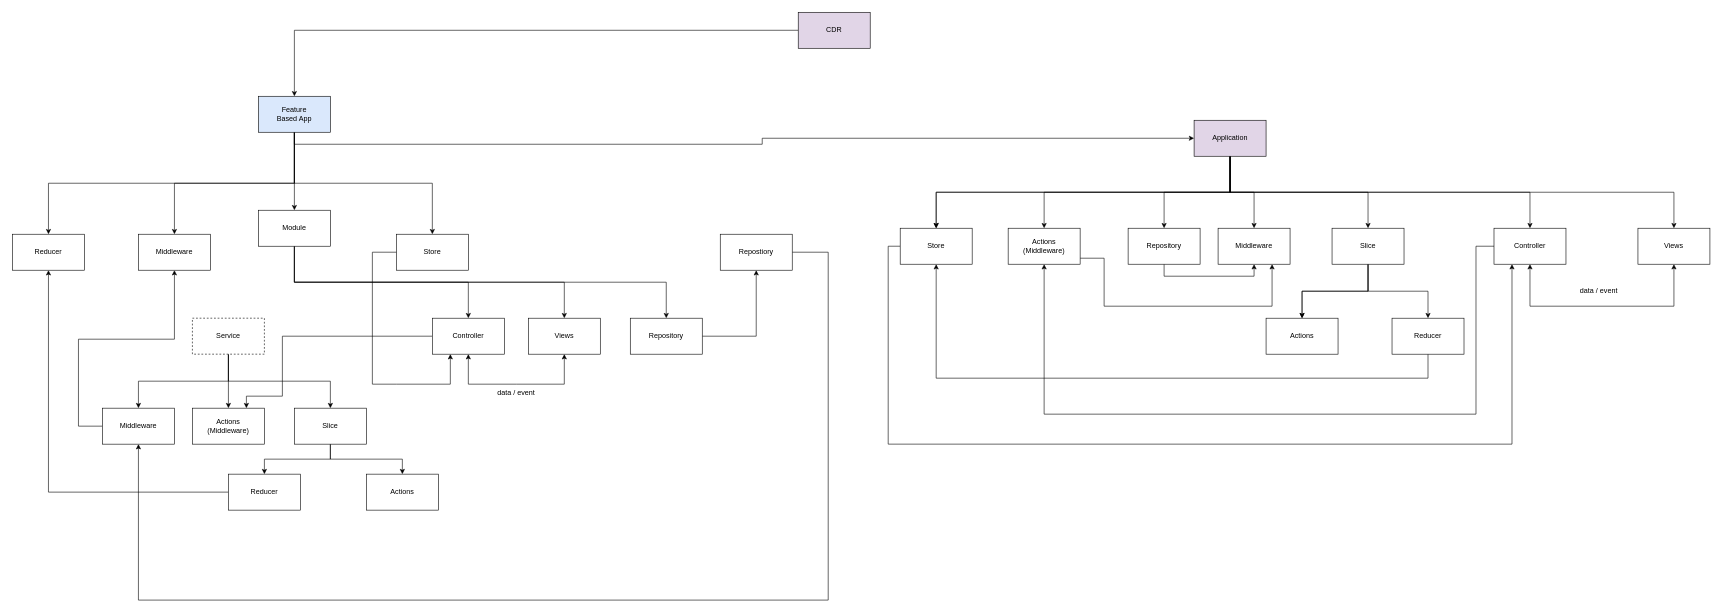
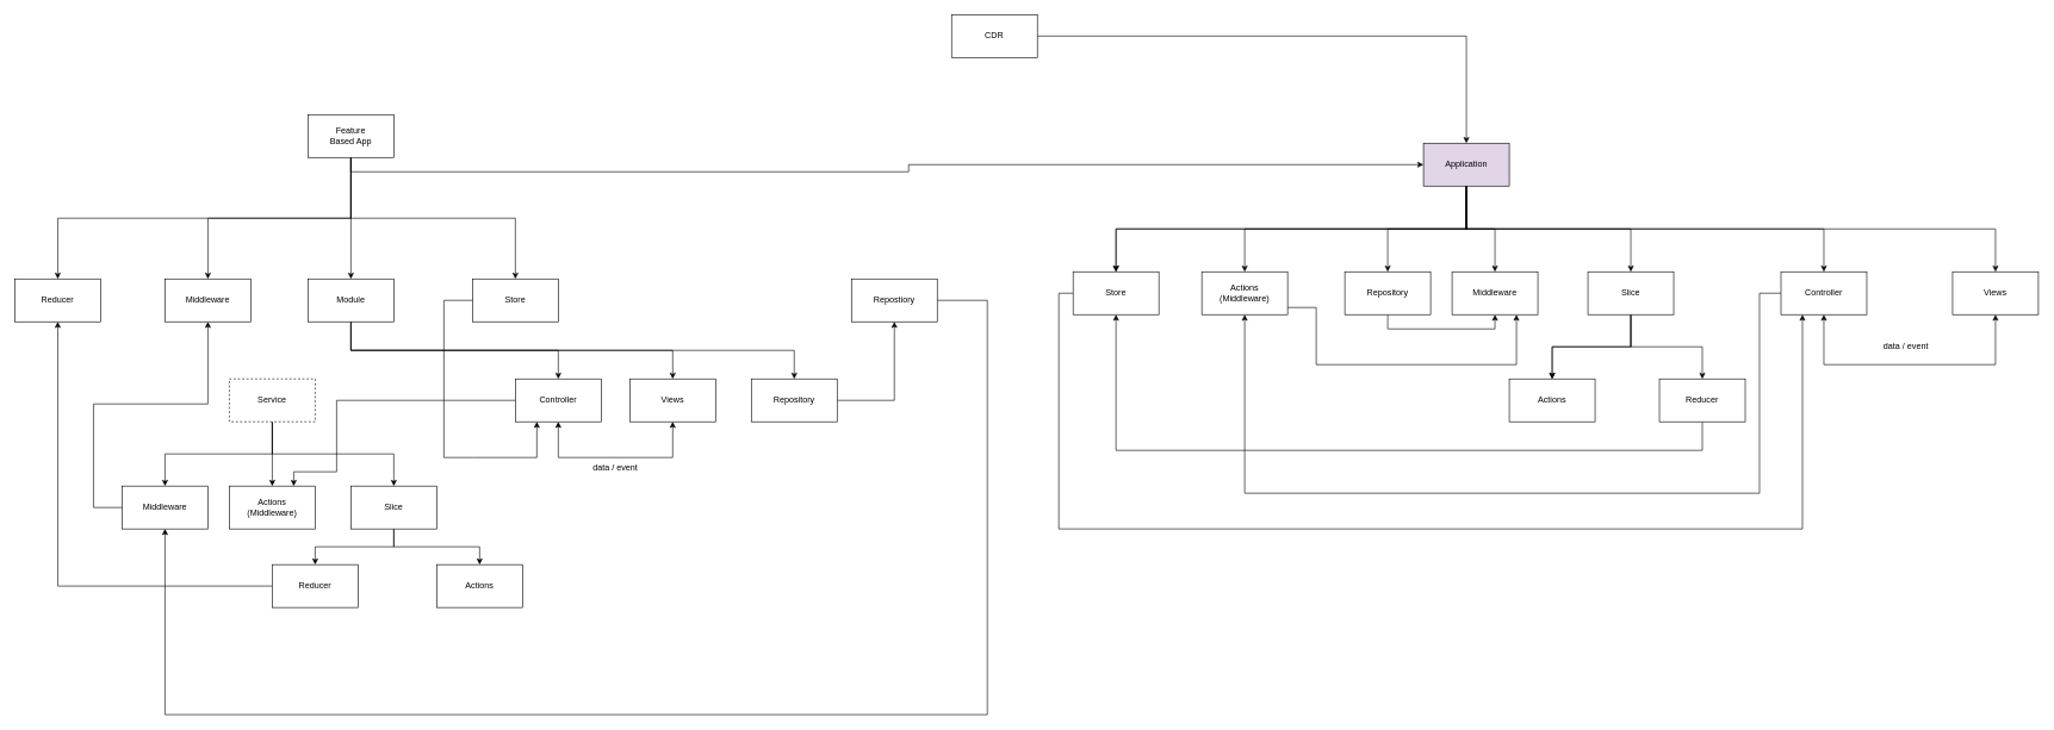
  <mxCell id="0" />
  <mxCell id="1" parent="0" />
- <mxCell id="2" value="" style="edgeStyle=orthogonalEdgeStyle;rounded=0;orthogonalLoop=1;jettySize=auto;html=1;" parent="1" source="4" target="10" edge="1"><mxGeometry relative="1" as="geometry" /></mxCell>
- <mxCell id="4" value="CDR" style="rounded=0;whiteSpace=wrap;html=1;fillColor=#e1d5e7;" parent="1" vertex="1"><mxGeometry x="1330" y="20" width="120" height="60" as="geometry" /></mxCell>
+ <mxCell id="3" value="" style="edgeStyle=orthogonalEdgeStyle;rounded=0;orthogonalLoop=1;jettySize=auto;html=1;" parent="1" source="4" target="18" edge="1"><mxGeometry relative="1" as="geometry" /></mxCell>
+ <mxCell id="4" value="CDR" style="rounded=0;whiteSpace=wrap;html=1;" parent="1" vertex="1"><mxGeometry x="1330" y="20" width="120" height="60" as="geometry" /></mxCell>
  <mxCell id="5" value="" style="edgeStyle=orthogonalEdgeStyle;rounded=0;orthogonalLoop=1;jettySize=auto;html=1;exitX=0.5;exitY=1;exitDx=0;exitDy=0;" parent="1" source="10" target="19" edge="1"><mxGeometry relative="1" as="geometry" /></mxCell>
  <mxCell id="6" value="" style="edgeStyle=orthogonalEdgeStyle;rounded=0;orthogonalLoop=1;jettySize=auto;html=1;exitX=0.5;exitY=1;exitDx=0;exitDy=0;" parent="1" source="10" target="18" edge="1"><mxGeometry relative="1" as="geometry" /></mxCell>
  <mxCell id="7" value="" style="edgeStyle=orthogonalEdgeStyle;rounded=0;orthogonalLoop=1;jettySize=auto;html=1;" parent="1" source="10" target="25" edge="1"><mxGeometry relative="1" as="geometry" /></mxCell>
  <mxCell id="8" value="" style="edgeStyle=orthogonalEdgeStyle;rounded=0;orthogonalLoop=1;jettySize=auto;html=1;exitX=0.5;exitY=1;exitDx=0;exitDy=0;" parent="1" source="10" target="38" edge="1"><mxGeometry relative="1" as="geometry" /></mxCell>
  <mxCell id="9" value="" style="edgeStyle=orthogonalEdgeStyle;rounded=0;orthogonalLoop=1;jettySize=auto;html=1;exitX=0.5;exitY=1;exitDx=0;exitDy=0;" parent="1" source="10" target="47" edge="1"><mxGeometry relative="1" as="geometry" /></mxCell>
- <mxCell id="10" value="Feature&lt;br&gt;Based App" style="rounded=0;whiteSpace=wrap;html=1;fillColor=#dae8fc;" parent="1" vertex="1"><mxGeometry x="430" y="160" width="120" height="60" as="geometry" /></mxCell>
+ <mxCell id="10" value="Feature&lt;br&gt;Based App" style="rounded=0;whiteSpace=wrap;html=1;" parent="1" vertex="1"><mxGeometry x="430" y="160" width="120" height="60" as="geometry" /></mxCell>
  <mxCell id="11" value="" style="edgeStyle=orthogonalEdgeStyle;rounded=0;orthogonalLoop=1;jettySize=auto;html=1;exitX=0.5;exitY=1;exitDx=0;exitDy=0;" parent="1" source="18" target="50" edge="1"><mxGeometry relative="1" as="geometry" /></mxCell>
  <mxCell id="12" value="" style="edgeStyle=orthogonalEdgeStyle;rounded=0;orthogonalLoop=1;jettySize=auto;html=1;exitX=0.5;exitY=1;exitDx=0;exitDy=0;" parent="1" source="18" target="50" edge="1"><mxGeometry relative="1" as="geometry" /></mxCell>
  <mxCell id="13" value="" style="edgeStyle=orthogonalEdgeStyle;rounded=0;orthogonalLoop=1;jettySize=auto;html=1;exitX=0.5;exitY=1;exitDx=0;exitDy=0;" parent="1" source="18" target="52" edge="1"><mxGeometry relative="1" as="geometry" /></mxCell>
  <mxCell id="14" value="" style="edgeStyle=orthogonalEdgeStyle;rounded=0;orthogonalLoop=1;jettySize=auto;html=1;exitX=0.5;exitY=1;exitDx=0;exitDy=0;" parent="1" source="18" target="54" edge="1"><mxGeometry relative="1" as="geometry" /></mxCell>
  <mxCell id="15" value="" style="edgeStyle=orthogonalEdgeStyle;rounded=0;orthogonalLoop=1;jettySize=auto;html=1;exitX=0.5;exitY=1;exitDx=0;exitDy=0;" parent="1" source="18" target="55" edge="1"><mxGeometry relative="1" as="geometry" /></mxCell>
  <mxCell id="16" value="" style="edgeStyle=orthogonalEdgeStyle;rounded=0;orthogonalLoop=1;jettySize=auto;html=1;exitX=0.5;exitY=1;exitDx=0;exitDy=0;" parent="1" source="18" target="59" edge="1"><mxGeometry relative="1" as="geometry" /></mxCell>
  <mxCell id="17" value="" style="edgeStyle=orthogonalEdgeStyle;rounded=0;orthogonalLoop=1;jettySize=auto;html=1;exitX=0.5;exitY=1;exitDx=0;exitDy=0;" parent="1" source="18" target="64" edge="1"><mxGeometry relative="1" as="geometry" /></mxCell>
  <mxCell id="18" value="Application" style="rounded=0;whiteSpace=wrap;html=1;fillColor=#e1d5e7;" parent="1" vertex="1"><mxGeometry x="1990" y="200" width="120" height="60" as="geometry" /></mxCell>
  <mxCell id="19" value="Middleware" style="rounded=0;whiteSpace=wrap;html=1;" parent="1" vertex="1"><mxGeometry x="230" y="390" width="120" height="60" as="geometry" /></mxCell>
  <mxCell id="20" value="" style="edgeStyle=orthogonalEdgeStyle;rounded=0;orthogonalLoop=1;jettySize=auto;html=1;entryX=0.5;entryY=1;entryDx=0;entryDy=0;exitX=1;exitY=0.5;exitDx=0;exitDy=0;" parent="1" source="21" target="33" edge="1"><mxGeometry relative="1" as="geometry"><mxPoint x="1320" y="620" as="targetPoint" /><Array as="points"><mxPoint x="1380" y="420" /><mxPoint x="1380" y="1000" /><mxPoint x="230" y="1000" /></Array></mxGeometry></mxCell>
- <mxCell id="21" value="Repostiory" style="rounded=0;whiteSpace=wrap;html=1;" parent="1" vertex="1"><mxGeometry x="1200" y="390" width="120" height="60" as="geometry" /></mxCell>
+ <mxCell id="21" value="Repostiory" style="rounded=0;whiteSpace=wrap;html=1;" parent="1" vertex="1"><mxGeometry x="1190" y="390" width="120" height="60" as="geometry" /></mxCell>
  <mxCell id="22" value="" style="edgeStyle=orthogonalEdgeStyle;rounded=0;orthogonalLoop=1;jettySize=auto;html=1;exitX=0.5;exitY=1;exitDx=0;exitDy=0;" parent="1" source="25" target="31" edge="1"><mxGeometry relative="1" as="geometry" /></mxCell>
  <mxCell id="23" value="" style="edgeStyle=orthogonalEdgeStyle;rounded=0;orthogonalLoop=1;jettySize=auto;html=1;exitX=0.5;exitY=1;exitDx=0;exitDy=0;" parent="1" source="25" target="43" edge="1"><mxGeometry relative="1" as="geometry" /></mxCell>
  <mxCell id="24" value="" style="edgeStyle=orthogonalEdgeStyle;rounded=0;orthogonalLoop=1;jettySize=auto;html=1;exitX=0.5;exitY=1;exitDx=0;exitDy=0;" parent="1" source="25" target="44" edge="1"><mxGeometry relative="1" as="geometry" /></mxCell>
- <mxCell id="25" value="Module" style="rounded=0;whiteSpace=wrap;html=1;" parent="1" vertex="1"><mxGeometry x="430" y="350" width="120" height="60" as="geometry" /></mxCell>
+ <mxCell id="25" value="Module" style="rounded=0;whiteSpace=wrap;html=1;" parent="1" vertex="1"><mxGeometry x="430" y="390" width="120" height="60" as="geometry" /></mxCell>
  <mxCell id="26" value="" style="edgeStyle=orthogonalEdgeStyle;rounded=0;orthogonalLoop=1;jettySize=auto;html=1;exitX=0.5;exitY=1;exitDx=0;exitDy=0;" parent="1" source="29" target="33" edge="1"><mxGeometry relative="1" as="geometry" /></mxCell>
  <mxCell id="27" value="" style="edgeStyle=orthogonalEdgeStyle;rounded=0;orthogonalLoop=1;jettySize=auto;html=1;exitX=0.5;exitY=1;exitDx=0;exitDy=0;" parent="1" source="29" target="36" edge="1"><mxGeometry relative="1" as="geometry" /></mxCell>
  <mxCell id="28" value="" style="edgeStyle=orthogonalEdgeStyle;rounded=0;orthogonalLoop=1;jettySize=auto;html=1;" parent="1" source="29" target="37" edge="1"><mxGeometry relative="1" as="geometry" /></mxCell>
  <mxCell id="29" value="Service" style="rounded=0;whiteSpace=wrap;html=1;dashed=1;" parent="1" vertex="1"><mxGeometry x="320" y="530" width="120" height="60" as="geometry" /></mxCell>
  <mxCell id="30" value="" style="edgeStyle=orthogonalEdgeStyle;rounded=0;orthogonalLoop=1;jettySize=auto;html=1;entryX=0.5;entryY=1;entryDx=0;entryDy=0;" parent="1" source="31" target="21" edge="1"><mxGeometry relative="1" as="geometry"><mxPoint x="930" y="600" as="targetPoint" /></mxGeometry></mxCell>
  <mxCell id="31" value="Repository" style="rounded=0;whiteSpace=wrap;html=1;" parent="1" vertex="1"><mxGeometry x="1050" y="530" width="120" height="60" as="geometry" /></mxCell>
  <mxCell id="32" value="" style="edgeStyle=orthogonalEdgeStyle;rounded=0;orthogonalLoop=1;jettySize=auto;html=1;entryX=0.5;entryY=1;entryDx=0;entryDy=0;" parent="1" source="33" target="19" edge="1"><mxGeometry relative="1" as="geometry"><mxPoint x="90" y="710" as="targetPoint" /><Array as="points"><mxPoint x="130" y="710" /><mxPoint x="130" y="565" /><mxPoint x="290" y="565" /></Array></mxGeometry></mxCell>
  <mxCell id="33" value="Middleware" style="rounded=0;whiteSpace=wrap;html=1;" parent="1" vertex="1"><mxGeometry x="170" y="680" width="120" height="60" as="geometry" /></mxCell>
  <mxCell id="34" value="" style="edgeStyle=orthogonalEdgeStyle;rounded=0;orthogonalLoop=1;jettySize=auto;html=1;" parent="1" source="36" target="40" edge="1"><mxGeometry relative="1" as="geometry" /></mxCell>
  <mxCell id="35" value="" style="edgeStyle=orthogonalEdgeStyle;rounded=0;orthogonalLoop=1;jettySize=auto;html=1;" parent="1" source="36" target="41" edge="1"><mxGeometry relative="1" as="geometry" /></mxCell>
  <mxCell id="36" value="Slice" style="rounded=0;whiteSpace=wrap;html=1;" parent="1" vertex="1"><mxGeometry x="490" y="680" width="120" height="60" as="geometry" /></mxCell>
  <mxCell id="37" value="Actions&lt;br&gt;(Middleware)" style="rounded=0;whiteSpace=wrap;html=1;" parent="1" vertex="1"><mxGeometry x="320" y="680" width="120" height="60" as="geometry" /></mxCell>
  <mxCell id="38" value="Reducer" style="rounded=0;whiteSpace=wrap;html=1;" parent="1" vertex="1"><mxGeometry x="20" y="390" width="120" height="60" as="geometry" /></mxCell>
  <mxCell id="39" value="" style="edgeStyle=orthogonalEdgeStyle;rounded=0;orthogonalLoop=1;jettySize=auto;html=1;entryX=0.5;entryY=1;entryDx=0;entryDy=0;" parent="1" source="40" target="38" edge="1"><mxGeometry relative="1" as="geometry"><mxPoint x="300" y="820" as="targetPoint" /></mxGeometry></mxCell>
  <mxCell id="40" value="Reducer" style="rounded=0;whiteSpace=wrap;html=1;" parent="1" vertex="1"><mxGeometry x="380" y="790" width="120" height="60" as="geometry" /></mxCell>
  <mxCell id="41" value="Actions" style="rounded=0;whiteSpace=wrap;html=1;" parent="1" vertex="1"><mxGeometry x="610" y="790" width="120" height="60" as="geometry" /></mxCell>
  <mxCell id="42" value="" style="edgeStyle=orthogonalEdgeStyle;rounded=0;orthogonalLoop=1;jettySize=auto;html=1;entryX=0.75;entryY=0;entryDx=0;entryDy=0;" parent="1" source="43" target="37" edge="1"><mxGeometry relative="1" as="geometry"><mxPoint x="640" y="560" as="targetPoint" /><Array as="points"><mxPoint x="470" y="560" /><mxPoint x="470" y="660" /><mxPoint x="410" y="660" /></Array></mxGeometry></mxCell>
  <mxCell id="43" value="Controller" style="rounded=0;whiteSpace=wrap;html=1;" parent="1" vertex="1"><mxGeometry x="720" y="530" width="120" height="60" as="geometry" /></mxCell>
  <mxCell id="44" value="Views" style="rounded=0;whiteSpace=wrap;html=1;" parent="1" vertex="1"><mxGeometry x="880" y="530" width="120" height="60" as="geometry" /></mxCell>
  <mxCell id="45" value="" style="endArrow=classic;startArrow=classic;html=1;rounded=0;exitX=0.5;exitY=1;exitDx=0;exitDy=0;entryX=0.5;entryY=1;entryDx=0;entryDy=0;" parent="1" source="43" target="44" edge="1"><mxGeometry width="50" height="50" relative="1" as="geometry"><mxPoint x="780" y="670" as="sourcePoint" /><mxPoint x="830" y="620" as="targetPoint" /><Array as="points"><mxPoint x="780" y="640" /><mxPoint x="860" y="640" /><mxPoint x="940" y="640" /></Array></mxGeometry></mxCell>
  <mxCell id="46" value="data / event" style="text;html=1;strokeColor=none;fillColor=none;align=center;verticalAlign=middle;whiteSpace=wrap;rounded=0;" parent="1" vertex="1"><mxGeometry x="820" y="640" width="80" height="30" as="geometry" /></mxCell>
  <mxCell id="47" value="Store" style="rounded=0;whiteSpace=wrap;html=1;" parent="1" vertex="1"><mxGeometry x="660" y="390" width="120" height="60" as="geometry" /></mxCell>
  <mxCell id="48" value="" style="endArrow=classic;html=1;rounded=0;entryX=0.25;entryY=1;entryDx=0;entryDy=0;exitX=0;exitY=0.5;exitDx=0;exitDy=0;" parent="1" source="47" target="43" edge="1"><mxGeometry width="50" height="50" relative="1" as="geometry"><mxPoint x="600" y="410" as="sourcePoint" /><mxPoint x="700" y="640" as="targetPoint" /><Array as="points"><mxPoint x="620" y="420" /><mxPoint x="620" y="640" /><mxPoint x="660" y="640" /><mxPoint x="750" y="640" /></Array></mxGeometry></mxCell>
  <mxCell id="49" value="" style="edgeStyle=orthogonalEdgeStyle;rounded=0;orthogonalLoop=1;jettySize=auto;html=1;entryX=0.25;entryY=1;entryDx=0;entryDy=0;exitX=0;exitY=0.5;exitDx=0;exitDy=0;" parent="1" source="50" target="64" edge="1"><mxGeometry relative="1" as="geometry"><mxPoint x="1420" y="410" as="targetPoint" /><Array as="points"><mxPoint x="1480" y="410" /><mxPoint x="1480" y="740" /><mxPoint x="2520" y="740" /></Array></mxGeometry></mxCell>
  <mxCell id="50" value="Store" style="rounded=0;whiteSpace=wrap;html=1;" parent="1" vertex="1"><mxGeometry x="1500" y="380" width="120" height="60" as="geometry" /></mxCell>
  <mxCell id="51" value="" style="edgeStyle=orthogonalEdgeStyle;rounded=0;orthogonalLoop=1;jettySize=auto;html=1;entryX=0.75;entryY=1;entryDx=0;entryDy=0;" parent="1" target="55" edge="1"><mxGeometry relative="1" as="geometry"><mxPoint x="1800" y="430" as="sourcePoint" /><mxPoint x="2120" y="460" as="targetPoint" /><Array as="points"><mxPoint x="1840" y="430" /><mxPoint x="1840" y="510" /><mxPoint x="2120" y="510" /></Array></mxGeometry></mxCell>
  <mxCell id="52" value="Actions&lt;br&gt;(Middleware)" style="rounded=0;whiteSpace=wrap;html=1;" parent="1" vertex="1"><mxGeometry x="1680" y="380" width="120" height="60" as="geometry" /></mxCell>
  <mxCell id="53" value="" style="edgeStyle=orthogonalEdgeStyle;rounded=0;orthogonalLoop=1;jettySize=auto;html=1;entryX=0.5;entryY=1;entryDx=0;entryDy=0;exitX=0.5;exitY=1;exitDx=0;exitDy=0;" parent="1" source="54" target="55" edge="1"><mxGeometry relative="1" as="geometry"><mxPoint x="1910" y="520" as="targetPoint" /></mxGeometry></mxCell>
  <mxCell id="54" value="Repository" style="rounded=0;whiteSpace=wrap;html=1;" parent="1" vertex="1"><mxGeometry x="1880" y="380" width="120" height="60" as="geometry" /></mxCell>
  <mxCell id="55" value="Middleware" style="rounded=0;whiteSpace=wrap;html=1;" parent="1" vertex="1"><mxGeometry x="2030" y="380" width="120" height="60" as="geometry" /></mxCell>
  <mxCell id="56" value="" style="edgeStyle=orthogonalEdgeStyle;rounded=0;orthogonalLoop=1;jettySize=auto;html=1;" parent="1" source="59" target="60" edge="1"><mxGeometry relative="1" as="geometry" /></mxCell>
  <mxCell id="57" value="" style="edgeStyle=orthogonalEdgeStyle;rounded=0;orthogonalLoop=1;jettySize=auto;html=1;" parent="1" source="59" target="60" edge="1"><mxGeometry relative="1" as="geometry" /></mxCell>
  <mxCell id="58" value="" style="edgeStyle=orthogonalEdgeStyle;rounded=0;orthogonalLoop=1;jettySize=auto;html=1;" parent="1" source="59" target="62" edge="1"><mxGeometry relative="1" as="geometry" /></mxCell>
  <mxCell id="59" value="Slice" style="rounded=0;whiteSpace=wrap;html=1;" parent="1" vertex="1"><mxGeometry x="2220" y="380" width="120" height="60" as="geometry" /></mxCell>
  <mxCell id="60" value="Actions" style="rounded=0;whiteSpace=wrap;html=1;" parent="1" vertex="1"><mxGeometry x="2110" y="530" width="120" height="60" as="geometry" /></mxCell>
  <mxCell id="61" value="" style="edgeStyle=orthogonalEdgeStyle;rounded=0;orthogonalLoop=1;jettySize=auto;html=1;entryX=0.5;entryY=1;entryDx=0;entryDy=0;" parent="1" source="62" target="50" edge="1"><mxGeometry relative="1" as="geometry"><mxPoint x="2270" y="710" as="targetPoint" /><Array as="points"><mxPoint x="2380" y="630" /><mxPoint x="1560" y="630" /></Array></mxGeometry></mxCell>
  <mxCell id="62" value="Reducer" style="rounded=0;whiteSpace=wrap;html=1;" parent="1" vertex="1"><mxGeometry x="2320" y="530" width="120" height="60" as="geometry" /></mxCell>
  <mxCell id="63" value="" style="edgeStyle=orthogonalEdgeStyle;rounded=0;orthogonalLoop=1;jettySize=auto;html=1;entryX=0.5;entryY=1;entryDx=0;entryDy=0;exitX=0;exitY=0.5;exitDx=0;exitDy=0;" parent="1" source="64" target="52" edge="1"><mxGeometry relative="1" as="geometry"><mxPoint x="2410" y="410" as="targetPoint" /><Array as="points"><mxPoint x="2460" y="410" /><mxPoint x="2460" y="690" /><mxPoint x="1740" y="690" /></Array></mxGeometry></mxCell>
  <mxCell id="64" value="Controller" style="rounded=0;whiteSpace=wrap;html=1;" parent="1" vertex="1"><mxGeometry x="2490" y="380" width="120" height="60" as="geometry" /></mxCell>
  <mxCell id="65" value="Views" style="rounded=0;whiteSpace=wrap;html=1;" parent="1" vertex="1"><mxGeometry x="2730" y="380" width="120" height="60" as="geometry" /></mxCell>
  <mxCell id="66" value="" style="edgeStyle=orthogonalEdgeStyle;rounded=0;orthogonalLoop=1;jettySize=auto;html=1;exitX=0.5;exitY=1;exitDx=0;exitDy=0;" parent="1" source="18" target="65" edge="1"><mxGeometry relative="1" as="geometry"><mxPoint x="2250" y="260" as="sourcePoint" /></mxGeometry></mxCell>
  <mxCell id="67" value="" style="endArrow=classic;startArrow=classic;html=1;rounded=0;exitX=0.5;exitY=1;exitDx=0;exitDy=0;entryX=0.5;entryY=1;entryDx=0;entryDy=0;" parent="1" source="64" target="65" edge="1"><mxGeometry width="50" height="50" relative="1" as="geometry"><mxPoint x="2660" y="500" as="sourcePoint" /><mxPoint x="2710" y="450" as="targetPoint" /><Array as="points"><mxPoint x="2550" y="510" /><mxPoint x="2790" y="510" /></Array></mxGeometry></mxCell>
  <mxCell id="68" value="data / event" style="text;html=1;strokeColor=none;fillColor=none;align=center;verticalAlign=middle;whiteSpace=wrap;rounded=0;" parent="1" vertex="1"><mxGeometry x="2620" y="470" width="90" height="30" as="geometry" /></mxCell>
